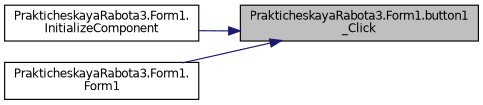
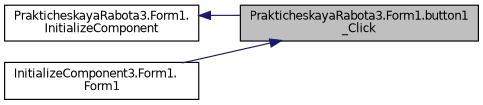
  digraph {
    rankdir=RL
    node [color=black fillcolor=white fontname=Helvetica fontsize=10 shape=record style=filled]
    edge [color=midnightblue dir=back fontname=Helvetica fontsize=10 labelfontname=Helvetica labelfontsize=10 style=solid]
    n1 [fillcolor=grey75 fontcolor=black height=0.2 label="PrakticheskayaRabota3.Form1.button1\l_Click" width=0.4]
    n2 [height=0.2 label="PrakticheskayaRabota3.Form1.\lInitializeComponent" width=0.4]
-   n3 [height=0.2 label="PrakticheskayaRabota3.Form1.\lForm1" width=0.4]
-   n1 -> n2
+   n3 [height=0.2 label="InitializeComponent3.Form1.\lForm1" width=0.4]
+   n2 -> n1
    n1 -> n3
  }
